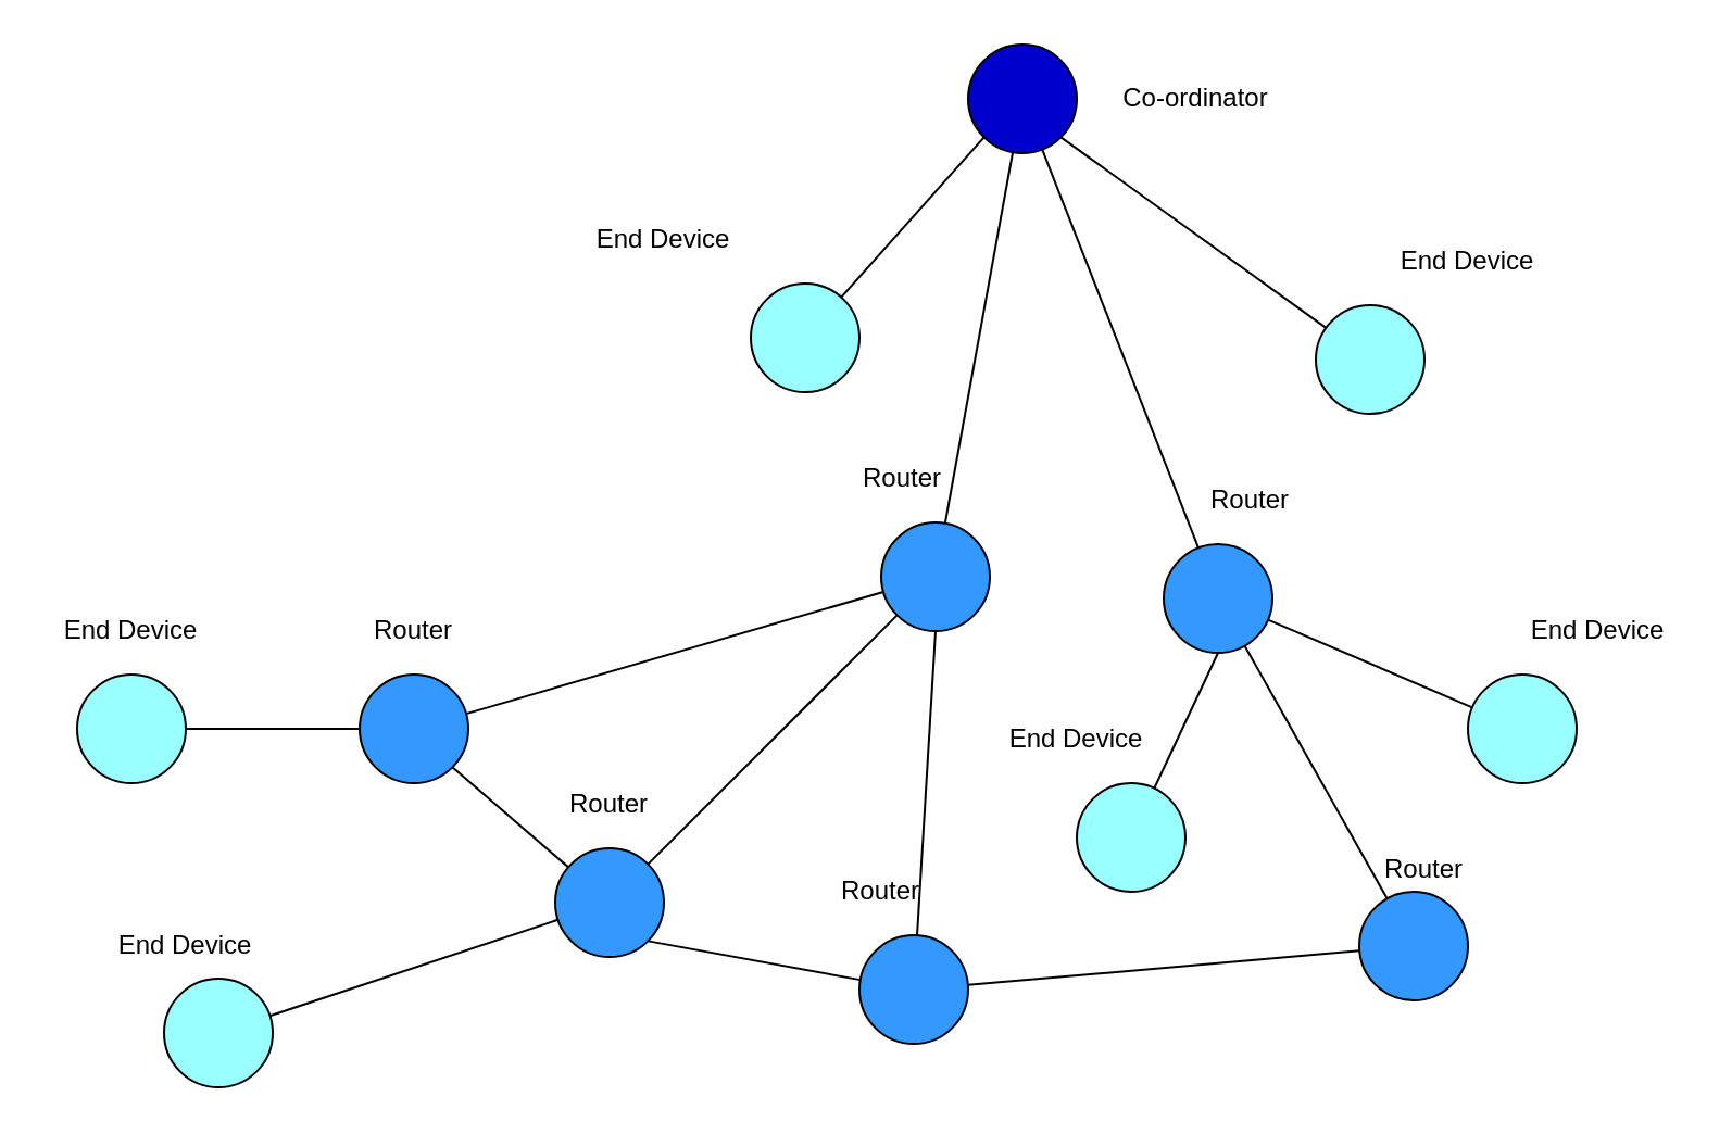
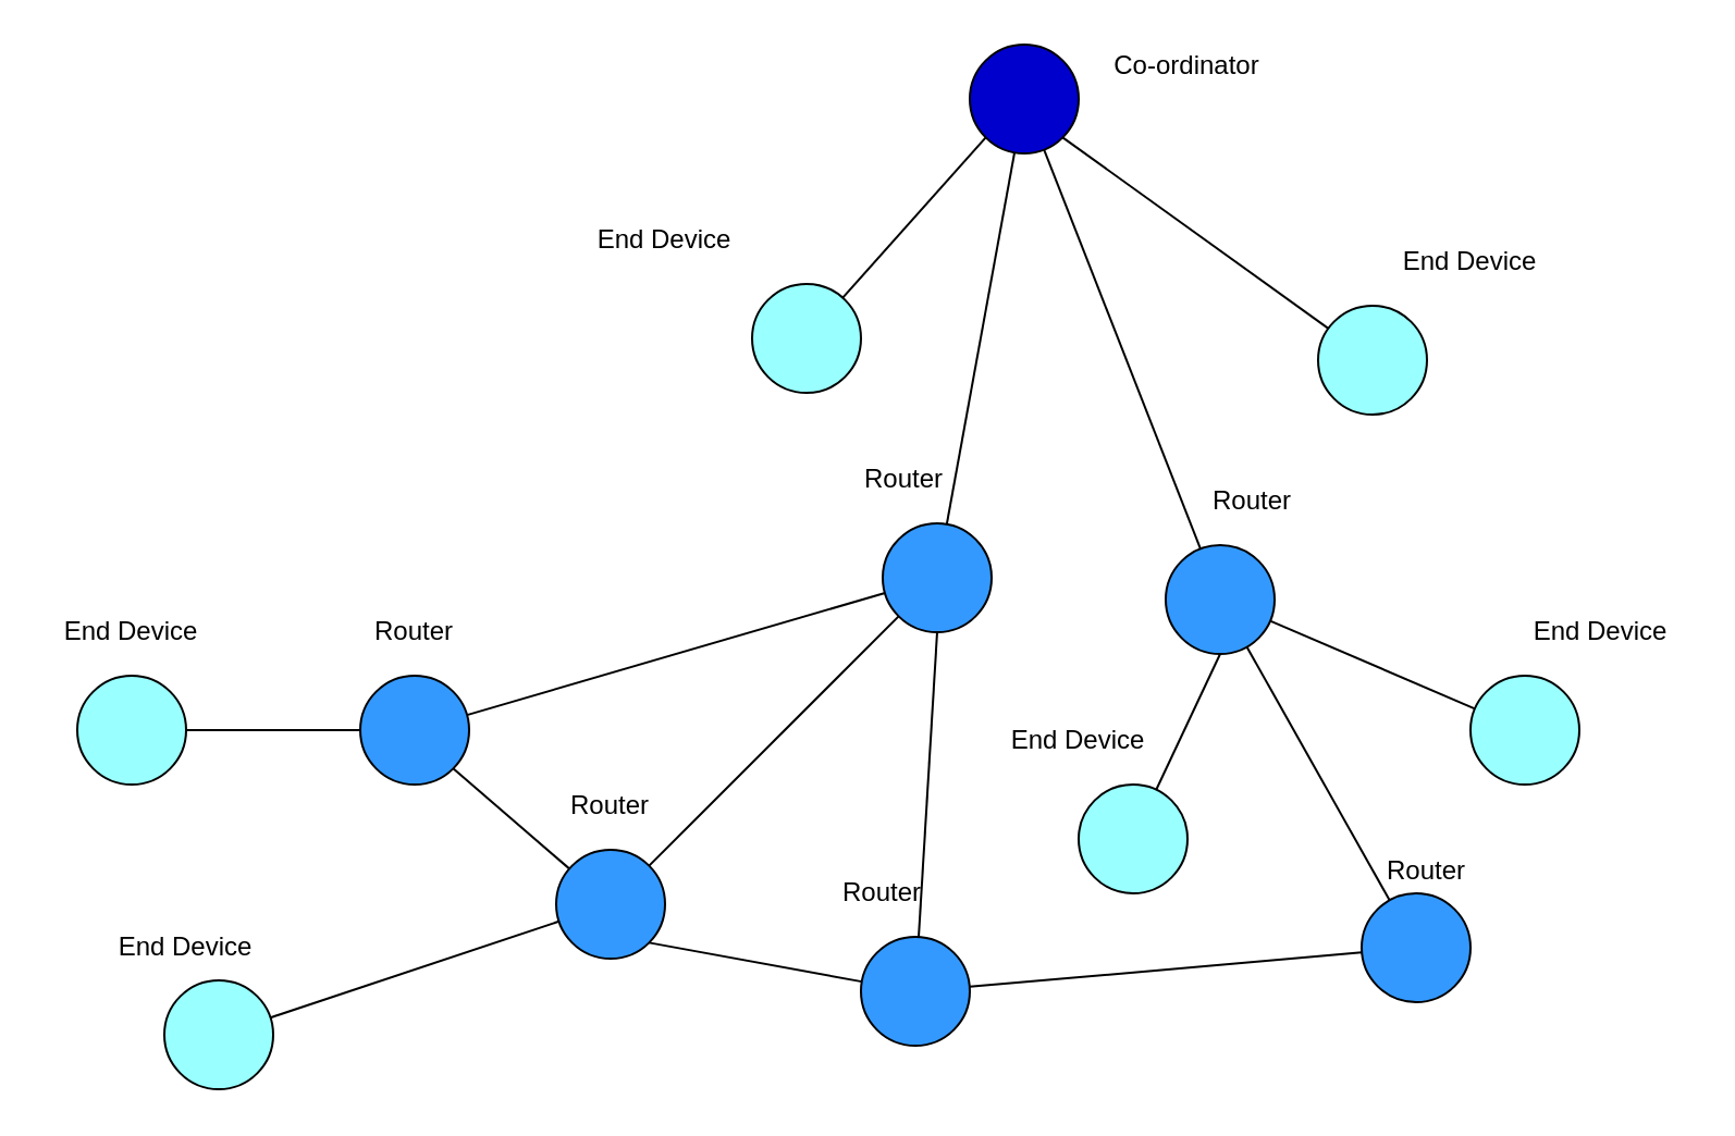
  <mxCell id="0" />
  <mxCell id="1" parent="0" />
  <mxCell id="2" value="" style="ellipse;whiteSpace=wrap;html=1;aspect=fixed;fillColor=#0000CC;" vertex="1" parent="1"><mxGeometry x="445" y="20" width="50" height="50" as="geometry" /></mxCell>
  <mxCell id="3" value="" style="ellipse;whiteSpace=wrap;html=1;aspect=fixed;fillColor=#99FFFF;" vertex="1" parent="1"><mxGeometry x="345" y="130" width="50" height="50" as="geometry" /></mxCell>
  <mxCell id="4" value="" style="ellipse;whiteSpace=wrap;html=1;aspect=fixed;fillColor=#99FFFF;" vertex="1" parent="1"><mxGeometry x="605" y="140" width="50" height="50" as="geometry" /></mxCell>
  <mxCell id="5" value="" style="ellipse;whiteSpace=wrap;html=1;aspect=fixed;fillColor=#3399FF;" vertex="1" parent="1"><mxGeometry x="405" y="240" width="50" height="50" as="geometry" /></mxCell>
  <mxCell id="6" value="" style="ellipse;whiteSpace=wrap;html=1;aspect=fixed;fillColor=#3399FF;" vertex="1" parent="1"><mxGeometry x="535" y="250" width="50" height="50" as="geometry" /></mxCell>
  <mxCell id="7" value="" style="ellipse;whiteSpace=wrap;html=1;aspect=fixed;fillColor=#99FFFF;" vertex="1" parent="1"><mxGeometry x="675" y="310" width="50" height="50" as="geometry" /></mxCell>
  <mxCell id="8" value="" style="ellipse;whiteSpace=wrap;html=1;aspect=fixed;fillColor=#99FFFF;" vertex="1" parent="1"><mxGeometry x="495" y="360" width="50" height="50" as="geometry" /></mxCell>
  <mxCell id="9" value="" style="ellipse;whiteSpace=wrap;html=1;aspect=fixed;fillColor=#99FFFF;" vertex="1" parent="1"><mxGeometry x="35" y="310" width="50" height="50" as="geometry" /></mxCell>
  <mxCell id="10" value="" style="ellipse;whiteSpace=wrap;html=1;aspect=fixed;fillColor=#99FFFF;" vertex="1" parent="1"><mxGeometry x="75" y="450" width="50" height="50" as="geometry" /></mxCell>
  <mxCell id="11" value="" style="ellipse;whiteSpace=wrap;html=1;aspect=fixed;fillColor=#3399FF;" vertex="1" parent="1"><mxGeometry x="165" y="310" width="50" height="50" as="geometry" /></mxCell>
  <mxCell id="12" value="" style="ellipse;whiteSpace=wrap;html=1;aspect=fixed;fillColor=#3399FF;" vertex="1" parent="1"><mxGeometry x="255" y="390" width="50" height="50" as="geometry" /></mxCell>
  <mxCell id="13" value="" style="ellipse;whiteSpace=wrap;html=1;aspect=fixed;fillColor=#3399FF;" vertex="1" parent="1"><mxGeometry x="395" y="430" width="50" height="50" as="geometry" /></mxCell>
  <mxCell id="14" value="" style="ellipse;whiteSpace=wrap;html=1;aspect=fixed;fillColor=#3399FF;" vertex="1" parent="1"><mxGeometry x="625" y="410" width="50" height="50" as="geometry" /></mxCell>
  <mxCell id="15" value="" style="endArrow=none;html=1;entryX=0;entryY=1;entryDx=0;entryDy=0;" edge="1" parent="1" source="3" target="2"><mxGeometry width="50" height="50" relative="1" as="geometry"><mxPoint x="315" y="90" as="sourcePoint" /><mxPoint x="365" y="40" as="targetPoint" /></mxGeometry></mxCell>
  <mxCell id="16" value="" style="endArrow=none;html=1;exitX=1;exitY=1;exitDx=0;exitDy=0;" edge="1" parent="1" source="2" target="4"><mxGeometry width="50" height="50" relative="1" as="geometry"><mxPoint x="655" y="60" as="sourcePoint" /><mxPoint x="705" y="10" as="targetPoint" /></mxGeometry></mxCell>
  <mxCell id="17" value="" style="endArrow=none;html=1;" edge="1" parent="1" source="5" target="2"><mxGeometry width="50" height="50" relative="1" as="geometry"><mxPoint x="445" y="190" as="sourcePoint" /><mxPoint x="495" y="140" as="targetPoint" /></mxGeometry></mxCell>
  <mxCell id="18" value="" style="endArrow=none;html=1;" edge="1" parent="1" source="6" target="2"><mxGeometry width="50" height="50" relative="1" as="geometry"><mxPoint x="485" y="200" as="sourcePoint" /><mxPoint x="535" y="150" as="targetPoint" /></mxGeometry></mxCell>
  <mxCell id="19" value="" style="endArrow=none;html=1;" edge="1" parent="1" source="11" target="5"><mxGeometry width="50" height="50" relative="1" as="geometry"><mxPoint x="305" y="290" as="sourcePoint" /><mxPoint x="355" y="240" as="targetPoint" /></mxGeometry></mxCell>
  <mxCell id="20" value="" style="endArrow=none;html=1;" edge="1" parent="1" source="12" target="5"><mxGeometry width="50" height="50" relative="1" as="geometry"><mxPoint x="375" y="380" as="sourcePoint" /><mxPoint x="425" y="330" as="targetPoint" /></mxGeometry></mxCell>
  <mxCell id="21" value="" style="endArrow=none;html=1;entryX=0.5;entryY=1;entryDx=0;entryDy=0;" edge="1" parent="1" source="13" target="5"><mxGeometry width="50" height="50" relative="1" as="geometry"><mxPoint x="405" y="400" as="sourcePoint" /><mxPoint x="455" y="350" as="targetPoint" /></mxGeometry></mxCell>
  <mxCell id="22" value="" style="endArrow=none;html=1;" edge="1" parent="1" source="6" target="7"><mxGeometry width="50" height="50" relative="1" as="geometry"><mxPoint x="695" y="290" as="sourcePoint" /><mxPoint x="745" y="240" as="targetPoint" /></mxGeometry></mxCell>
  <mxCell id="23" value="" style="endArrow=none;html=1;exitX=0.5;exitY=1;exitDx=0;exitDy=0;" edge="1" parent="1" source="6" target="8"><mxGeometry width="50" height="50" relative="1" as="geometry"><mxPoint x="592.989" y="294.824" as="sourcePoint" /><mxPoint x="687.021" y="335.152" as="targetPoint" /></mxGeometry></mxCell>
  <mxCell id="24" value="" style="endArrow=none;html=1;" edge="1" parent="1" source="14" target="6"><mxGeometry width="50" height="50" relative="1" as="geometry"><mxPoint x="575" y="390" as="sourcePoint" /><mxPoint x="625" y="340" as="targetPoint" /></mxGeometry></mxCell>
  <mxCell id="25" value="" style="endArrow=none;html=1;" edge="1" parent="1" source="9" target="11"><mxGeometry width="50" height="50" relative="1" as="geometry"><mxPoint x="75" y="300" as="sourcePoint" /><mxPoint x="125" y="250" as="targetPoint" /></mxGeometry></mxCell>
  <mxCell id="26" value="" style="endArrow=none;html=1;" edge="1" parent="1" source="10" target="12"><mxGeometry width="50" height="50" relative="1" as="geometry"><mxPoint x="185" y="490" as="sourcePoint" /><mxPoint x="235" y="440" as="targetPoint" /></mxGeometry></mxCell>
  <mxCell id="27" value="" style="endArrow=none;html=1;exitX=1;exitY=1;exitDx=0;exitDy=0;" edge="1" parent="1" source="11" target="12"><mxGeometry width="50" height="50" relative="1" as="geometry"><mxPoint x="235" y="290" as="sourcePoint" /><mxPoint x="285" y="240" as="targetPoint" /></mxGeometry></mxCell>
  <mxCell id="28" value="" style="endArrow=none;html=1;exitX=1;exitY=1;exitDx=0;exitDy=0;" edge="1" parent="1" source="12" target="13"><mxGeometry width="50" height="50" relative="1" as="geometry"><mxPoint x="315" y="540" as="sourcePoint" /><mxPoint x="365" y="490" as="targetPoint" /></mxGeometry></mxCell>
  <mxCell id="29" value="" style="endArrow=none;html=1;" edge="1" parent="1" source="13" target="14"><mxGeometry width="50" height="50" relative="1" as="geometry"><mxPoint x="525" y="500" as="sourcePoint" /><mxPoint x="575" y="450" as="targetPoint" /></mxGeometry></mxCell>
- <mxCell id="30" value="Co-ordinator" style="text;html=1;strokeColor=none;fillColor=none;align=center;verticalAlign=middle;whiteSpace=wrap;rounded=0;" vertex="1" parent="1"><mxGeometry x="510" y="35" width="80" height="20" as="geometry" /></mxCell>
+ <mxCell id="30" value="Co-ordinator" style="text;html=1;strokeColor=none;fillColor=none;align=center;verticalAlign=middle;whiteSpace=wrap;rounded=0;" vertex="1" parent="1"><mxGeometry x="505" y="20" width="80" height="20" as="geometry" /></mxCell>
  <mxCell id="31" value="End Device" style="text;html=1;strokeColor=none;fillColor=none;align=center;verticalAlign=middle;whiteSpace=wrap;rounded=0;" vertex="1" parent="1"><mxGeometry x="265" y="100" width="80" height="20" as="geometry" /></mxCell>
  <mxCell id="32" value="End Device" style="text;html=1;strokeColor=none;fillColor=none;align=center;verticalAlign=middle;whiteSpace=wrap;rounded=0;" vertex="1" parent="1"><mxGeometry x="635" y="110" width="80" height="20" as="geometry" /></mxCell>
  <mxCell id="33" value="End Device" style="text;html=1;strokeColor=none;fillColor=none;align=center;verticalAlign=middle;whiteSpace=wrap;rounded=0;" vertex="1" parent="1"><mxGeometry x="20" y="280" width="80" height="20" as="geometry" /></mxCell>
  <mxCell id="34" value="End Device" style="text;html=1;strokeColor=none;fillColor=none;align=center;verticalAlign=middle;whiteSpace=wrap;rounded=0;" vertex="1" parent="1"><mxGeometry x="45" y="425" width="80" height="20" as="geometry" /></mxCell>
  <mxCell id="35" value="End Device" style="text;html=1;strokeColor=none;fillColor=none;align=center;verticalAlign=middle;whiteSpace=wrap;rounded=0;" vertex="1" parent="1"><mxGeometry x="455" y="330" width="80" height="20" as="geometry" /></mxCell>
  <mxCell id="36" value="End Device" style="text;html=1;strokeColor=none;fillColor=none;align=center;verticalAlign=middle;whiteSpace=wrap;rounded=0;" vertex="1" parent="1"><mxGeometry x="695" y="280" width="80" height="20" as="geometry" /></mxCell>
  <mxCell id="37" value="Router" style="text;html=1;strokeColor=none;fillColor=none;align=center;verticalAlign=middle;whiteSpace=wrap;rounded=0;" vertex="1" parent="1"><mxGeometry x="150" y="280" width="80" height="20" as="geometry" /></mxCell>
  <mxCell id="38" value="Router" style="text;html=1;strokeColor=none;fillColor=none;align=center;verticalAlign=middle;whiteSpace=wrap;rounded=0;" vertex="1" parent="1"><mxGeometry x="240" y="360" width="80" height="20" as="geometry" /></mxCell>
  <mxCell id="39" value="Router" style="text;html=1;strokeColor=none;fillColor=none;align=center;verticalAlign=middle;whiteSpace=wrap;rounded=0;" vertex="1" parent="1"><mxGeometry x="375" y="210" width="80" height="20" as="geometry" /></mxCell>
  <mxCell id="40" value="Router" style="text;html=1;strokeColor=none;fillColor=none;align=center;verticalAlign=middle;whiteSpace=wrap;rounded=0;" vertex="1" parent="1"><mxGeometry x="365" y="400" width="80" height="20" as="geometry" /></mxCell>
  <mxCell id="41" value="Router" style="text;html=1;strokeColor=none;fillColor=none;align=center;verticalAlign=middle;whiteSpace=wrap;rounded=0;" vertex="1" parent="1"><mxGeometry x="615" y="390" width="80" height="20" as="geometry" /></mxCell>
  <mxCell id="42" value="Router" style="text;html=1;strokeColor=none;fillColor=none;align=center;verticalAlign=middle;whiteSpace=wrap;rounded=0;" vertex="1" parent="1"><mxGeometry x="535" y="220" width="80" height="20" as="geometry" /></mxCell>
